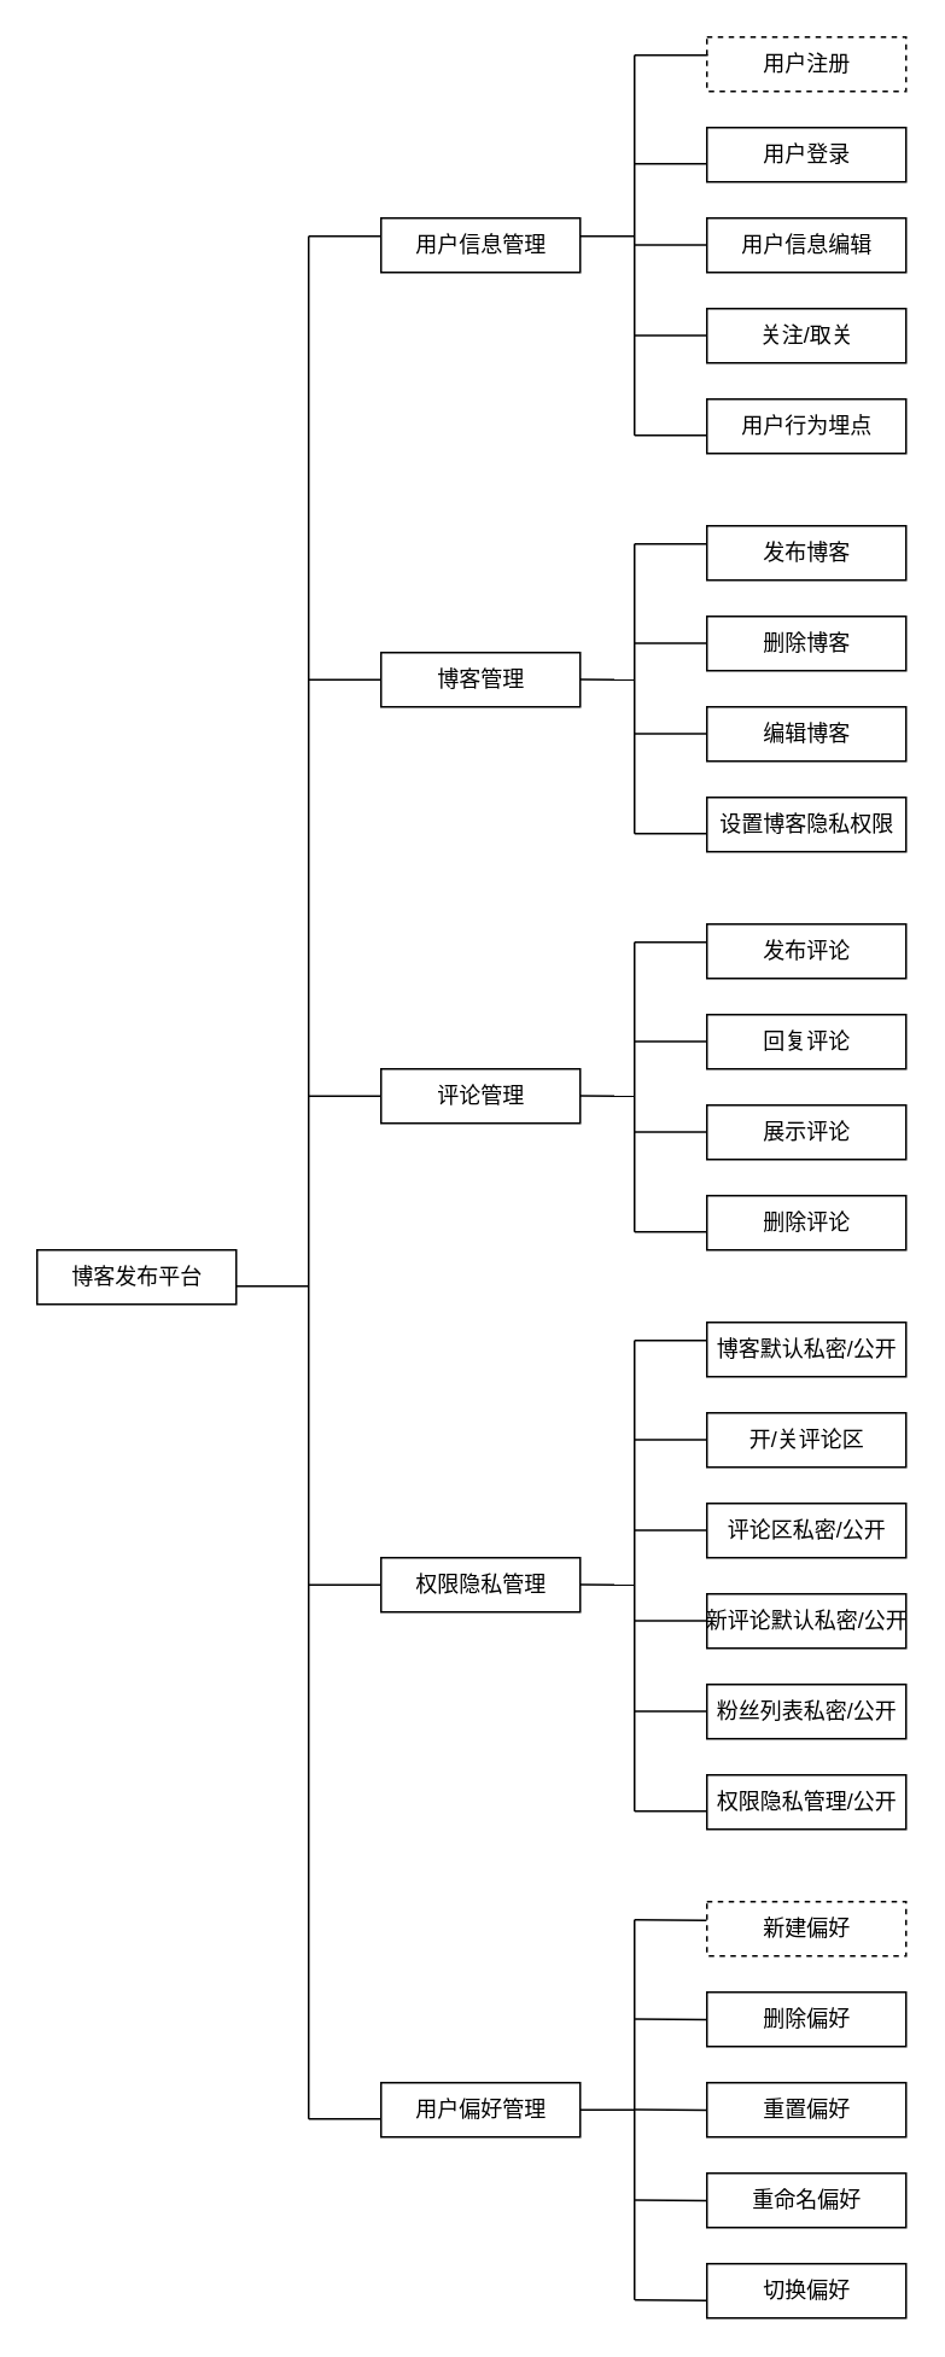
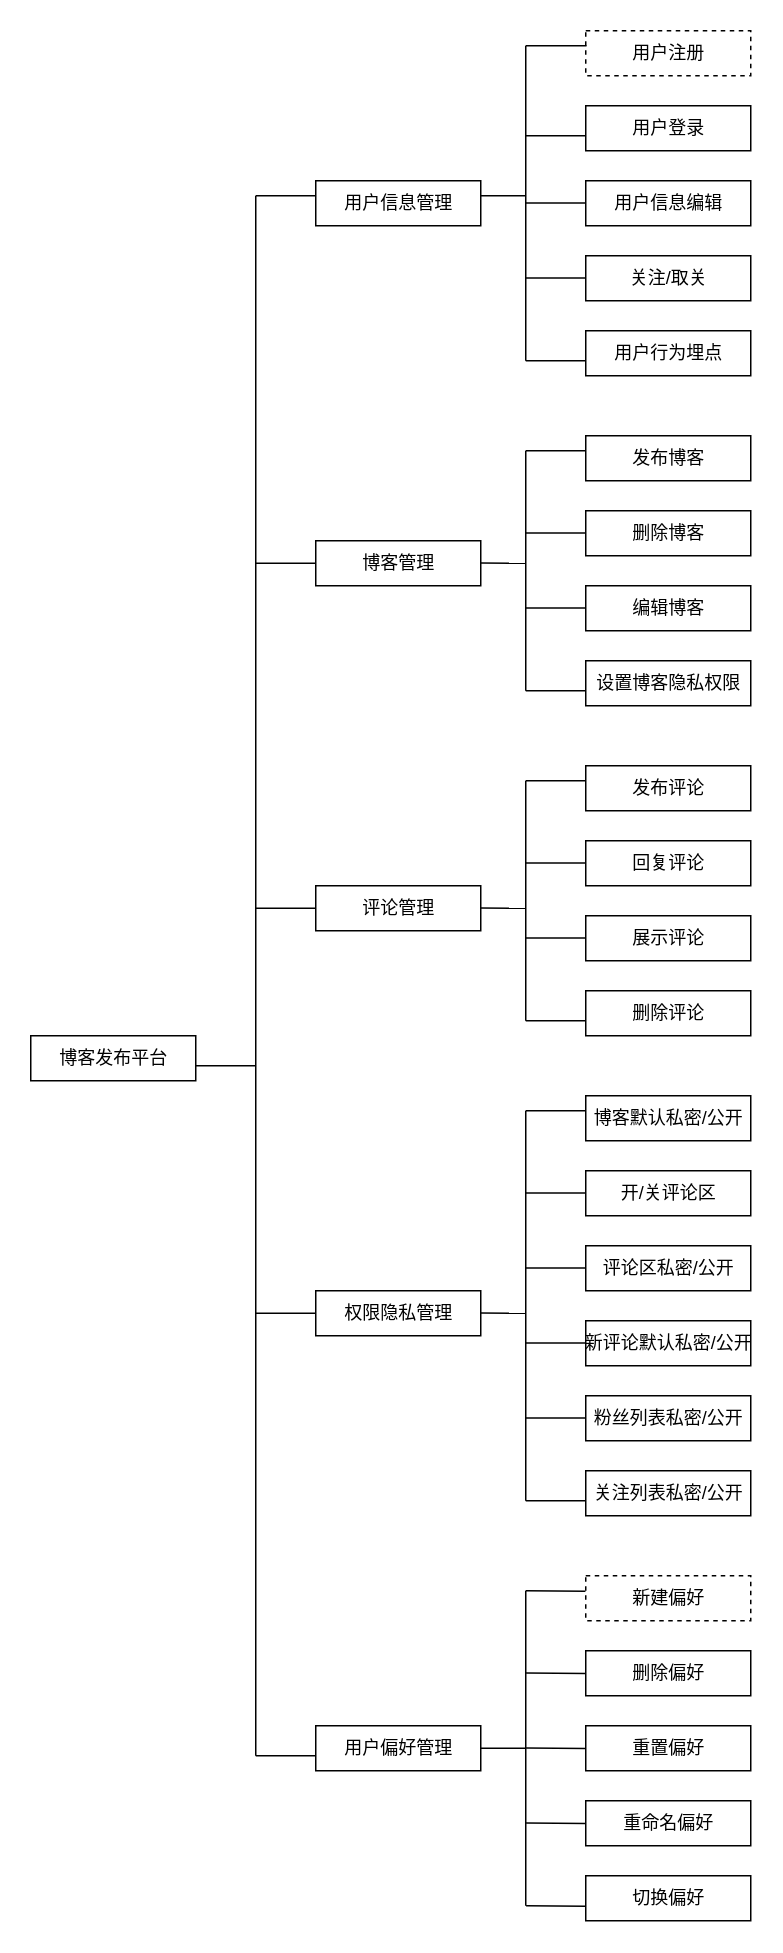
  <mxCell id="0" />
  <mxCell id="1" parent="0" />
  <mxCell id="2" value="博客发布平台" style="html=1;" vertex="1" parent="1"><mxGeometry x="20" y="690" width="110" height="30" as="geometry" /></mxCell>
  <mxCell id="3" value="用户信息管理" style="html=1;" vertex="1" parent="1"><mxGeometry x="210" y="120" width="110" height="30" as="geometry" /></mxCell>
  <mxCell id="4" value="博客管理" style="html=1;" vertex="1" parent="1"><mxGeometry x="210" y="360" width="110" height="30" as="geometry" /></mxCell>
  <mxCell id="5" value="评论管理" style="html=1;" vertex="1" parent="1"><mxGeometry x="210" y="590" width="110" height="30" as="geometry" /></mxCell>
  <mxCell id="6" value="权限隐私管理" style="html=1;" vertex="1" parent="1"><mxGeometry x="210" y="860" width="110" height="30" as="geometry" /></mxCell>
  <mxCell id="7" value="用户偏好管理" style="html=1;" vertex="1" parent="1"><mxGeometry x="210" y="1150" width="110" height="30" as="geometry" /></mxCell>
  <mxCell id="8" value="用户登录" style="html=1;" vertex="1" parent="1"><mxGeometry x="390" y="70" width="110" height="30" as="geometry" /></mxCell>
  <mxCell id="9" value="用户注册" style="html=1;dashed=1;" vertex="1" parent="1"><mxGeometry x="390" width="110" height="30" as="geometry" y="20" /></mxCell>
  <mxCell id="10" value="关注/取关" style="html=1;" vertex="1" parent="1"><mxGeometry x="390" y="170" width="110" height="30" as="geometry" /></mxCell>
  <mxCell id="11" value="用户信息编辑" style="html=1;" vertex="1" parent="1"><mxGeometry x="390" y="120" width="110" height="30" as="geometry" /></mxCell>
  <mxCell id="12" value="用户行为埋点" style="html=1;" vertex="1" parent="1"><mxGeometry x="390" y="220" width="110" height="30" as="geometry" /></mxCell>
  <mxCell id="13" value="编辑博客" style="html=1;" vertex="1" parent="1"><mxGeometry x="390" y="390" width="110" height="30" as="geometry" /></mxCell>
  <mxCell id="14" value="发布博客" style="html=1;" vertex="1" parent="1"><mxGeometry x="390" y="290" width="110" height="30" as="geometry" /></mxCell>
  <mxCell id="15" value="设置博客隐私权限" style="html=1;" vertex="1" parent="1"><mxGeometry x="390" y="440" width="110" height="30" as="geometry" /></mxCell>
  <mxCell id="16" value="删除博客" style="html=1;" vertex="1" parent="1"><mxGeometry x="390" y="340" width="110" height="30" as="geometry" /></mxCell>
  <mxCell id="17" value="发布评论" style="html=1;" vertex="1" parent="1"><mxGeometry x="390" y="510" width="110" height="30" as="geometry" /></mxCell>
  <mxCell id="18" value="展示评论" style="html=1;" vertex="1" parent="1"><mxGeometry x="390" y="610" width="110" height="30" as="geometry" /></mxCell>
  <mxCell id="19" value="删除评论" style="html=1;" vertex="1" parent="1"><mxGeometry x="390" y="660" width="110" height="30" as="geometry" /></mxCell>
  <mxCell id="20" value="回复评论" style="html=1;" vertex="1" parent="1"><mxGeometry x="390" y="560" width="110" height="30" as="geometry" /></mxCell>
  <mxCell id="21" value="博客默认私密/公开" style="html=1;" vertex="1" parent="1"><mxGeometry x="390" y="730" width="110" height="30" as="geometry" /></mxCell>
  <mxCell id="22" value="评论区私密/公开" style="html=1;" vertex="1" parent="1"><mxGeometry x="390" y="830" width="110" height="30" as="geometry" /></mxCell>
  <mxCell id="23" value="开/关评论区" style="html=1;" vertex="1" parent="1"><mxGeometry x="390" y="780" width="110" height="30" as="geometry" /></mxCell>
  <mxCell id="24" value="粉丝列表私密/公开" style="html=1;" vertex="1" parent="1"><mxGeometry x="390" y="930" width="110" height="30" as="geometry" /></mxCell>
- <mxCell id="25" value="权限隐私管理/公开" style="html=1;" vertex="1" parent="1"><mxGeometry x="390" y="980" width="110" height="30" as="geometry" /></mxCell>
+ <mxCell id="25" value="关注列表私密/公开" style="html=1;" vertex="1" parent="1"><mxGeometry x="390" y="980" width="110" height="30" as="geometry" /></mxCell>
  <mxCell id="26" value="新评论默认私密/公开" style="html=1;" vertex="1" parent="1"><mxGeometry x="390" y="880" width="110" height="30" as="geometry" /></mxCell>
  <mxCell id="27" value="新建偏好" style="html=1;dashed=1;" vertex="1" parent="1"><mxGeometry x="390" y="1050" width="110" height="30" as="geometry" /></mxCell>
  <mxCell id="28" value="重命名偏好" style="html=1;" vertex="1" parent="1"><mxGeometry x="390" y="1200" width="110" height="30" as="geometry" /></mxCell>
  <mxCell id="29" value="删除偏好" style="html=1;" vertex="1" parent="1"><mxGeometry x="390" y="1100" width="110" height="30" as="geometry" /></mxCell>
  <mxCell id="30" value="切换偏好" style="html=1;" vertex="1" parent="1"><mxGeometry x="390" y="1250" width="110" height="30" as="geometry" /></mxCell>
  <mxCell id="31" value="重置偏好" style="html=1;" vertex="1" parent="1"><mxGeometry x="390" y="1150" width="110" height="30" as="geometry" /></mxCell>
  <mxCell id="32" value="" style="endArrow=none;html=1;rounded=0;" edge="1" parent="1"><mxGeometry width="50" height="50" relative="1" as="geometry"><mxPoint x="170" y="1170" as="sourcePoint" /><mxPoint x="170" y="130" as="targetPoint" /></mxGeometry></mxCell>
  <mxCell id="33" value="" style="endArrow=none;html=1;rounded=0;" edge="1" parent="1"><mxGeometry width="50" height="50" relative="1" as="geometry"><mxPoint x="130" y="710" as="sourcePoint" /><mxPoint x="170" y="710" as="targetPoint" /></mxGeometry></mxCell>
  <mxCell id="34" value="" style="endArrow=none;html=1;rounded=0;entryX=0;entryY=0.5;entryDx=0;entryDy=0;" edge="1" parent="1" target="4"><mxGeometry width="50" height="50" relative="1" as="geometry"><mxPoint x="170" y="375" as="sourcePoint" /><mxPoint x="210" y="380" as="targetPoint" /></mxGeometry></mxCell>
  <mxCell id="35" value="" style="endArrow=none;html=1;rounded=0;" edge="1" parent="1"><mxGeometry width="50" height="50" relative="1" as="geometry"><mxPoint x="170" y="130" as="sourcePoint" /><mxPoint x="210" y="130" as="targetPoint" /></mxGeometry></mxCell>
  <mxCell id="36" value="" style="endArrow=none;html=1;rounded=0;entryX=0;entryY=0.5;entryDx=0;entryDy=0;" edge="1" parent="1" target="5"><mxGeometry width="50" height="50" relative="1" as="geometry"><mxPoint x="170" y="605" as="sourcePoint" /><mxPoint x="690" y="180" as="targetPoint" /></mxGeometry></mxCell>
  <mxCell id="37" value="" style="endArrow=none;html=1;rounded=0;" edge="1" parent="1"><mxGeometry width="50" height="50" relative="1" as="geometry"><mxPoint x="320" y="130" as="sourcePoint" /><mxPoint x="350" y="130" as="targetPoint" /></mxGeometry></mxCell>
  <mxCell id="38" value="" style="endArrow=none;html=1;rounded=0;" edge="1" parent="1"><mxGeometry width="50" height="50" relative="1" as="geometry"><mxPoint x="350" y="240" as="sourcePoint" /><mxPoint x="350" y="30" as="targetPoint" /></mxGeometry></mxCell>
  <mxCell id="39" value="" style="endArrow=none;html=1;rounded=0;" edge="1" parent="1"><mxGeometry width="50" height="50" relative="1" as="geometry"><mxPoint x="170" y="1170" as="sourcePoint" /><mxPoint x="210" y="1170" as="targetPoint" /></mxGeometry></mxCell>
  <mxCell id="40" value="" style="endArrow=none;html=1;rounded=0;entryX=0;entryY=0.5;entryDx=0;entryDy=0;" edge="1" parent="1" target="6"><mxGeometry width="50" height="50" relative="1" as="geometry"><mxPoint x="170" y="875" as="sourcePoint" /><mxPoint x="250" y="740" as="targetPoint" /></mxGeometry></mxCell>
  <mxCell id="41" value="" style="endArrow=none;html=1;rounded=0;entryX=0.005;entryY=0.335;entryDx=0;entryDy=0;entryPerimeter=0;" edge="1" parent="1" target="9"><mxGeometry width="50" height="50" relative="1" as="geometry"><mxPoint x="350" y="30" as="sourcePoint" /><mxPoint x="400" y="-20" as="targetPoint" /></mxGeometry></mxCell>
  <mxCell id="42" value="" style="endArrow=none;html=1;rounded=0;exitX=1;exitY=0.5;exitDx=0;exitDy=0;" edge="1" parent="1" source="7"><mxGeometry width="50" height="50" relative="1" as="geometry"><mxPoint x="250" y="1100" as="sourcePoint" /><mxPoint x="350" y="1165" as="targetPoint" /></mxGeometry></mxCell>
  <mxCell id="43" value="" style="endArrow=none;html=1;rounded=0;" edge="1" parent="1"><mxGeometry width="50" height="50" relative="1" as="geometry"><mxPoint x="350" y="90" as="sourcePoint" /><mxPoint x="390" y="90" as="targetPoint" /></mxGeometry></mxCell>
  <mxCell id="44" value="" style="endArrow=none;html=1;rounded=0;" edge="1" parent="1"><mxGeometry width="50" height="50" relative="1" as="geometry"><mxPoint x="350" y="134.89" as="sourcePoint" /><mxPoint x="390" y="134.89" as="targetPoint" /></mxGeometry></mxCell>
  <mxCell id="45" value="" style="endArrow=none;html=1;rounded=0;" edge="1" parent="1"><mxGeometry width="50" height="50" relative="1" as="geometry"><mxPoint x="350" y="184.89" as="sourcePoint" /><mxPoint x="390" y="184.89" as="targetPoint" /></mxGeometry></mxCell>
  <mxCell id="46" value="" style="endArrow=none;html=1;rounded=0;" edge="1" parent="1"><mxGeometry width="50" height="50" relative="1" as="geometry"><mxPoint x="350" y="240" as="sourcePoint" /><mxPoint x="390" y="240" as="targetPoint" /></mxGeometry></mxCell>
  <mxCell id="47" value="" style="endArrow=none;html=1;rounded=0;" edge="1" parent="1"><mxGeometry width="50" height="50" relative="1" as="geometry"><mxPoint x="350" y="460" as="sourcePoint" /><mxPoint x="350" y="300" as="targetPoint" /></mxGeometry></mxCell>
  <mxCell id="48" value="" style="endArrow=none;html=1;rounded=0;" edge="1" parent="1"><mxGeometry width="50" height="50" relative="1" as="geometry"><mxPoint x="320" y="374.82" as="sourcePoint" /><mxPoint x="350" y="375" as="targetPoint" /></mxGeometry></mxCell>
  <mxCell id="49" value="" style="endArrow=none;html=1;rounded=0;" edge="1" parent="1"><mxGeometry width="50" height="50" relative="1" as="geometry"><mxPoint x="350" y="300" as="sourcePoint" /><mxPoint x="390" y="300" as="targetPoint" /></mxGeometry></mxCell>
  <mxCell id="50" value="" style="endArrow=none;html=1;rounded=0;" edge="1" parent="1"><mxGeometry width="50" height="50" relative="1" as="geometry"><mxPoint x="350" y="354.82" as="sourcePoint" /><mxPoint x="390" y="354.82" as="targetPoint" /></mxGeometry></mxCell>
  <mxCell id="51" value="" style="endArrow=none;html=1;rounded=0;" edge="1" parent="1"><mxGeometry width="50" height="50" relative="1" as="geometry"><mxPoint x="350" y="404.82" as="sourcePoint" /><mxPoint x="390" y="404.82" as="targetPoint" /></mxGeometry></mxCell>
  <mxCell id="52" value="" style="endArrow=none;html=1;rounded=0;" edge="1" parent="1"><mxGeometry width="50" height="50" relative="1" as="geometry"><mxPoint x="350" y="460" as="sourcePoint" /><mxPoint x="390" y="460" as="targetPoint" /></mxGeometry></mxCell>
  <mxCell id="53" value="" style="endArrow=none;html=1;rounded=0;" edge="1" parent="1"><mxGeometry width="50" height="50" relative="1" as="geometry"><mxPoint x="350" y="680" as="sourcePoint" /><mxPoint x="350" y="520" as="targetPoint" /></mxGeometry></mxCell>
  <mxCell id="54" value="" style="endArrow=none;html=1;rounded=0;" edge="1" parent="1"><mxGeometry width="50" height="50" relative="1" as="geometry"><mxPoint x="320" y="604.82" as="sourcePoint" /><mxPoint x="350" y="605" as="targetPoint" /></mxGeometry></mxCell>
  <mxCell id="55" value="" style="endArrow=none;html=1;rounded=0;" edge="1" parent="1"><mxGeometry width="50" height="50" relative="1" as="geometry"><mxPoint x="350" y="520" as="sourcePoint" /><mxPoint x="390" y="520" as="targetPoint" /></mxGeometry></mxCell>
  <mxCell id="56" value="" style="endArrow=none;html=1;rounded=0;" edge="1" parent="1"><mxGeometry width="50" height="50" relative="1" as="geometry"><mxPoint x="350" y="574.82" as="sourcePoint" /><mxPoint x="390" y="574.82" as="targetPoint" /></mxGeometry></mxCell>
  <mxCell id="57" value="" style="endArrow=none;html=1;rounded=0;" edge="1" parent="1"><mxGeometry width="50" height="50" relative="1" as="geometry"><mxPoint x="350" y="624.82" as="sourcePoint" /><mxPoint x="390" y="624.82" as="targetPoint" /></mxGeometry></mxCell>
  <mxCell id="58" value="" style="endArrow=none;html=1;rounded=0;" edge="1" parent="1"><mxGeometry width="50" height="50" relative="1" as="geometry"><mxPoint x="350" y="680" as="sourcePoint" /><mxPoint x="390" y="680" as="targetPoint" /></mxGeometry></mxCell>
  <mxCell id="59" value="" style="endArrow=none;html=1;rounded=0;" edge="1" parent="1"><mxGeometry width="50" height="50" relative="1" as="geometry"><mxPoint x="350" y="1000" as="sourcePoint" /><mxPoint x="350" y="740" as="targetPoint" /></mxGeometry></mxCell>
  <mxCell id="60" value="" style="endArrow=none;html=1;rounded=0;" edge="1" parent="1"><mxGeometry width="50" height="50" relative="1" as="geometry"><mxPoint x="320" y="874.82" as="sourcePoint" /><mxPoint x="350" y="875" as="targetPoint" /></mxGeometry></mxCell>
  <mxCell id="61" value="" style="endArrow=none;html=1;rounded=0;" edge="1" parent="1"><mxGeometry width="50" height="50" relative="1" as="geometry"><mxPoint x="350" y="740" as="sourcePoint" /><mxPoint x="390" y="740" as="targetPoint" /></mxGeometry></mxCell>
  <mxCell id="62" value="" style="endArrow=none;html=1;rounded=0;" edge="1" parent="1"><mxGeometry width="50" height="50" relative="1" as="geometry"><mxPoint x="350" y="794.82" as="sourcePoint" /><mxPoint x="390" y="794.82" as="targetPoint" /></mxGeometry></mxCell>
  <mxCell id="63" value="" style="endArrow=none;html=1;rounded=0;" edge="1" parent="1"><mxGeometry width="50" height="50" relative="1" as="geometry"><mxPoint x="350" y="844.82" as="sourcePoint" /><mxPoint x="390" y="844.82" as="targetPoint" /></mxGeometry></mxCell>
  <mxCell id="64" value="" style="endArrow=none;html=1;rounded=0;" edge="1" parent="1"><mxGeometry width="50" height="50" relative="1" as="geometry"><mxPoint x="350" y="894.82" as="sourcePoint" /><mxPoint x="390" y="894.82" as="targetPoint" /></mxGeometry></mxCell>
  <mxCell id="65" value="" style="endArrow=none;html=1;rounded=0;" edge="1" parent="1"><mxGeometry width="50" height="50" relative="1" as="geometry"><mxPoint x="350" y="944.82" as="sourcePoint" /><mxPoint x="390" y="944.82" as="targetPoint" /></mxGeometry></mxCell>
  <mxCell id="66" value="" style="endArrow=none;html=1;rounded=0;" edge="1" parent="1"><mxGeometry width="50" height="50" relative="1" as="geometry"><mxPoint x="350" y="1000" as="sourcePoint" /><mxPoint x="390" y="1000" as="targetPoint" /></mxGeometry></mxCell>
  <mxCell id="67" value="" style="endArrow=none;html=1;rounded=0;" edge="1" parent="1"><mxGeometry width="50" height="50" relative="1" as="geometry"><mxPoint x="350" y="1270" as="sourcePoint" /><mxPoint x="350" y="1060" as="targetPoint" /></mxGeometry></mxCell>
  <mxCell id="68" value="" style="endArrow=none;html=1;rounded=0;exitX=1;exitY=0.5;exitDx=0;exitDy=0;entryX=-0.002;entryY=0.345;entryDx=0;entryDy=0;entryPerimeter=0;" edge="1" parent="1" target="27"><mxGeometry width="50" height="50" relative="1" as="geometry"><mxPoint x="350" y="1060" as="sourcePoint" /><mxPoint x="380" y="1060" as="targetPoint" /></mxGeometry></mxCell>
  <mxCell id="69" value="" style="endArrow=none;html=1;rounded=0;exitX=1;exitY=0.5;exitDx=0;exitDy=0;entryX=-0.002;entryY=0.345;entryDx=0;entryDy=0;entryPerimeter=0;" edge="1" parent="1"><mxGeometry width="50" height="50" relative="1" as="geometry"><mxPoint x="350.22" y="1114.82" as="sourcePoint" /><mxPoint x="390" y="1115.17" as="targetPoint" /></mxGeometry></mxCell>
  <mxCell id="70" value="" style="endArrow=none;html=1;rounded=0;exitX=1;exitY=0.5;exitDx=0;exitDy=0;entryX=-0.002;entryY=0.345;entryDx=0;entryDy=0;entryPerimeter=0;" edge="1" parent="1"><mxGeometry width="50" height="50" relative="1" as="geometry"><mxPoint x="350.22" y="1164.82" as="sourcePoint" /><mxPoint x="390" y="1165.17" as="targetPoint" /></mxGeometry></mxCell>
  <mxCell id="71" value="" style="endArrow=none;html=1;rounded=0;exitX=1;exitY=0.5;exitDx=0;exitDy=0;entryX=-0.002;entryY=0.345;entryDx=0;entryDy=0;entryPerimeter=0;" edge="1" parent="1"><mxGeometry width="50" height="50" relative="1" as="geometry"><mxPoint x="350.22" y="1214.82" as="sourcePoint" /><mxPoint x="390" y="1215.17" as="targetPoint" /></mxGeometry></mxCell>
  <mxCell id="72" value="" style="endArrow=none;html=1;rounded=0;exitX=1;exitY=0.5;exitDx=0;exitDy=0;entryX=-0.002;entryY=0.345;entryDx=0;entryDy=0;entryPerimeter=0;" edge="1" parent="1"><mxGeometry width="50" height="50" relative="1" as="geometry"><mxPoint x="350.22" y="1270" as="sourcePoint" /><mxPoint x="390" y="1270.35" as="targetPoint" /></mxGeometry></mxCell>
